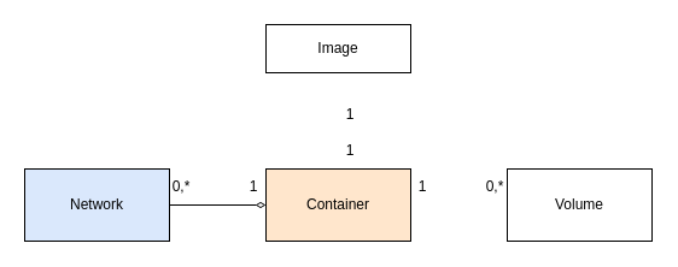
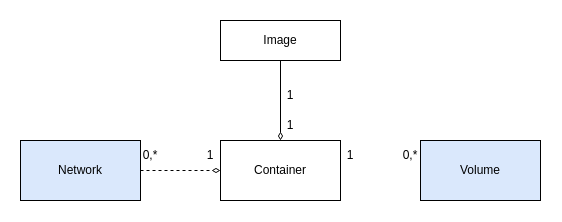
  <mxCell id="0" />
  <mxCell id="1" parent="0" />
+ <mxCell id="2" style="edgeStyle=orthogonalEdgeStyle;rounded=0;orthogonalLoop=1;jettySize=auto;html=1;exitX=0.5;exitY=1;exitDx=0;exitDy=0;entryX=0.5;entryY=0;entryDx=0;entryDy=0;endArrow=diamondThin;endFill=0;" edge="1" parent="1" source="3" target="4"><mxGeometry relative="1" as="geometry" /></mxCell>
  <mxCell id="3" value="Image" style="rounded=0;whiteSpace=wrap;html=1;" vertex="1" parent="1"><mxGeometry x="220" y="20" width="120" height="40" as="geometry" /></mxCell>
- <mxCell id="4" value="Container" style="rounded=0;whiteSpace=wrap;html=1;fillColor=#ffe6cc;" vertex="1" parent="1"><mxGeometry x="220" y="140" width="120" height="60" as="geometry" /></mxCell>
- <mxCell id="5" style="edgeStyle=orthogonalEdgeStyle;rounded=0;orthogonalLoop=1;jettySize=auto;html=1;exitX=1;exitY=0.5;exitDx=0;exitDy=0;entryX=0;entryY=0.5;entryDx=0;entryDy=0;endArrow=diamondThin;endFill=0;" edge="1" parent="1" source="6" target="4"><mxGeometry relative="1" as="geometry" /></mxCell>
+ <mxCell id="4" value="Container" style="rounded=0;whiteSpace=wrap;html=1;" vertex="1" parent="1"><mxGeometry x="220" y="140" width="120" height="60" as="geometry" /></mxCell>
+ <mxCell id="5" style="edgeStyle=orthogonalEdgeStyle;rounded=0;orthogonalLoop=1;jettySize=auto;html=1;exitX=1;exitY=0.5;exitDx=0;exitDy=0;entryX=0;entryY=0.5;entryDx=0;entryDy=0;endArrow=diamondThin;endFill=0;dashed=1;" edge="1" parent="1" source="6" target="4"><mxGeometry relative="1" as="geometry" /></mxCell>
  <mxCell id="6" value="Network" style="rounded=0;whiteSpace=wrap;html=1;fillColor=#dae8fc;" vertex="1" parent="1"><mxGeometry x="20" y="140" width="120" height="60" as="geometry" /></mxCell>
- <mxCell id="7" value="Volume" style="rounded=0;whiteSpace=wrap;html=1;" vertex="1" parent="1"><mxGeometry x="420" y="140" width="120" height="60" as="geometry" /></mxCell>
+ <mxCell id="7" value="Volume" style="rounded=0;whiteSpace=wrap;html=1;fillColor=#dae8fc;" vertex="1" parent="1"><mxGeometry x="420" y="140" width="120" height="60" as="geometry" /></mxCell>
  <mxCell id="8" value="1" style="text;html=1;strokeColor=none;fillColor=none;align=center;verticalAlign=middle;whiteSpace=wrap;rounded=0;" vertex="1" parent="1"><mxGeometry x="260" y="110" width="60" height="30" as="geometry" /></mxCell>
  <mxCell id="9" value="1" style="text;html=1;strokeColor=none;fillColor=none;align=center;verticalAlign=middle;whiteSpace=wrap;rounded=0;" vertex="1" parent="1"><mxGeometry x="260" y="80" width="60" height="30" as="geometry" /></mxCell>
  <mxCell id="10" value="1" style="text;html=1;strokeColor=none;fillColor=none;align=center;verticalAlign=middle;whiteSpace=wrap;rounded=0;" vertex="1" parent="1"><mxGeometry x="180" y="140" width="60" height="30" as="geometry" /></mxCell>
  <mxCell id="11" value="1" style="text;html=1;strokeColor=none;fillColor=none;align=center;verticalAlign=middle;whiteSpace=wrap;rounded=0;" vertex="1" parent="1"><mxGeometry x="320" y="140" width="60" height="30" as="geometry" /></mxCell>
  <mxCell id="12" value="0,*" style="text;html=1;strokeColor=none;fillColor=none;align=center;verticalAlign=middle;whiteSpace=wrap;rounded=0;" vertex="1" parent="1"><mxGeometry x="120" y="140" width="60" height="30" as="geometry" /></mxCell>
  <mxCell id="13" value="0,*" style="text;html=1;strokeColor=none;fillColor=none;align=center;verticalAlign=middle;whiteSpace=wrap;rounded=0;" vertex="1" parent="1"><mxGeometry x="380" y="140" width="60" height="30" as="geometry" /></mxCell>
